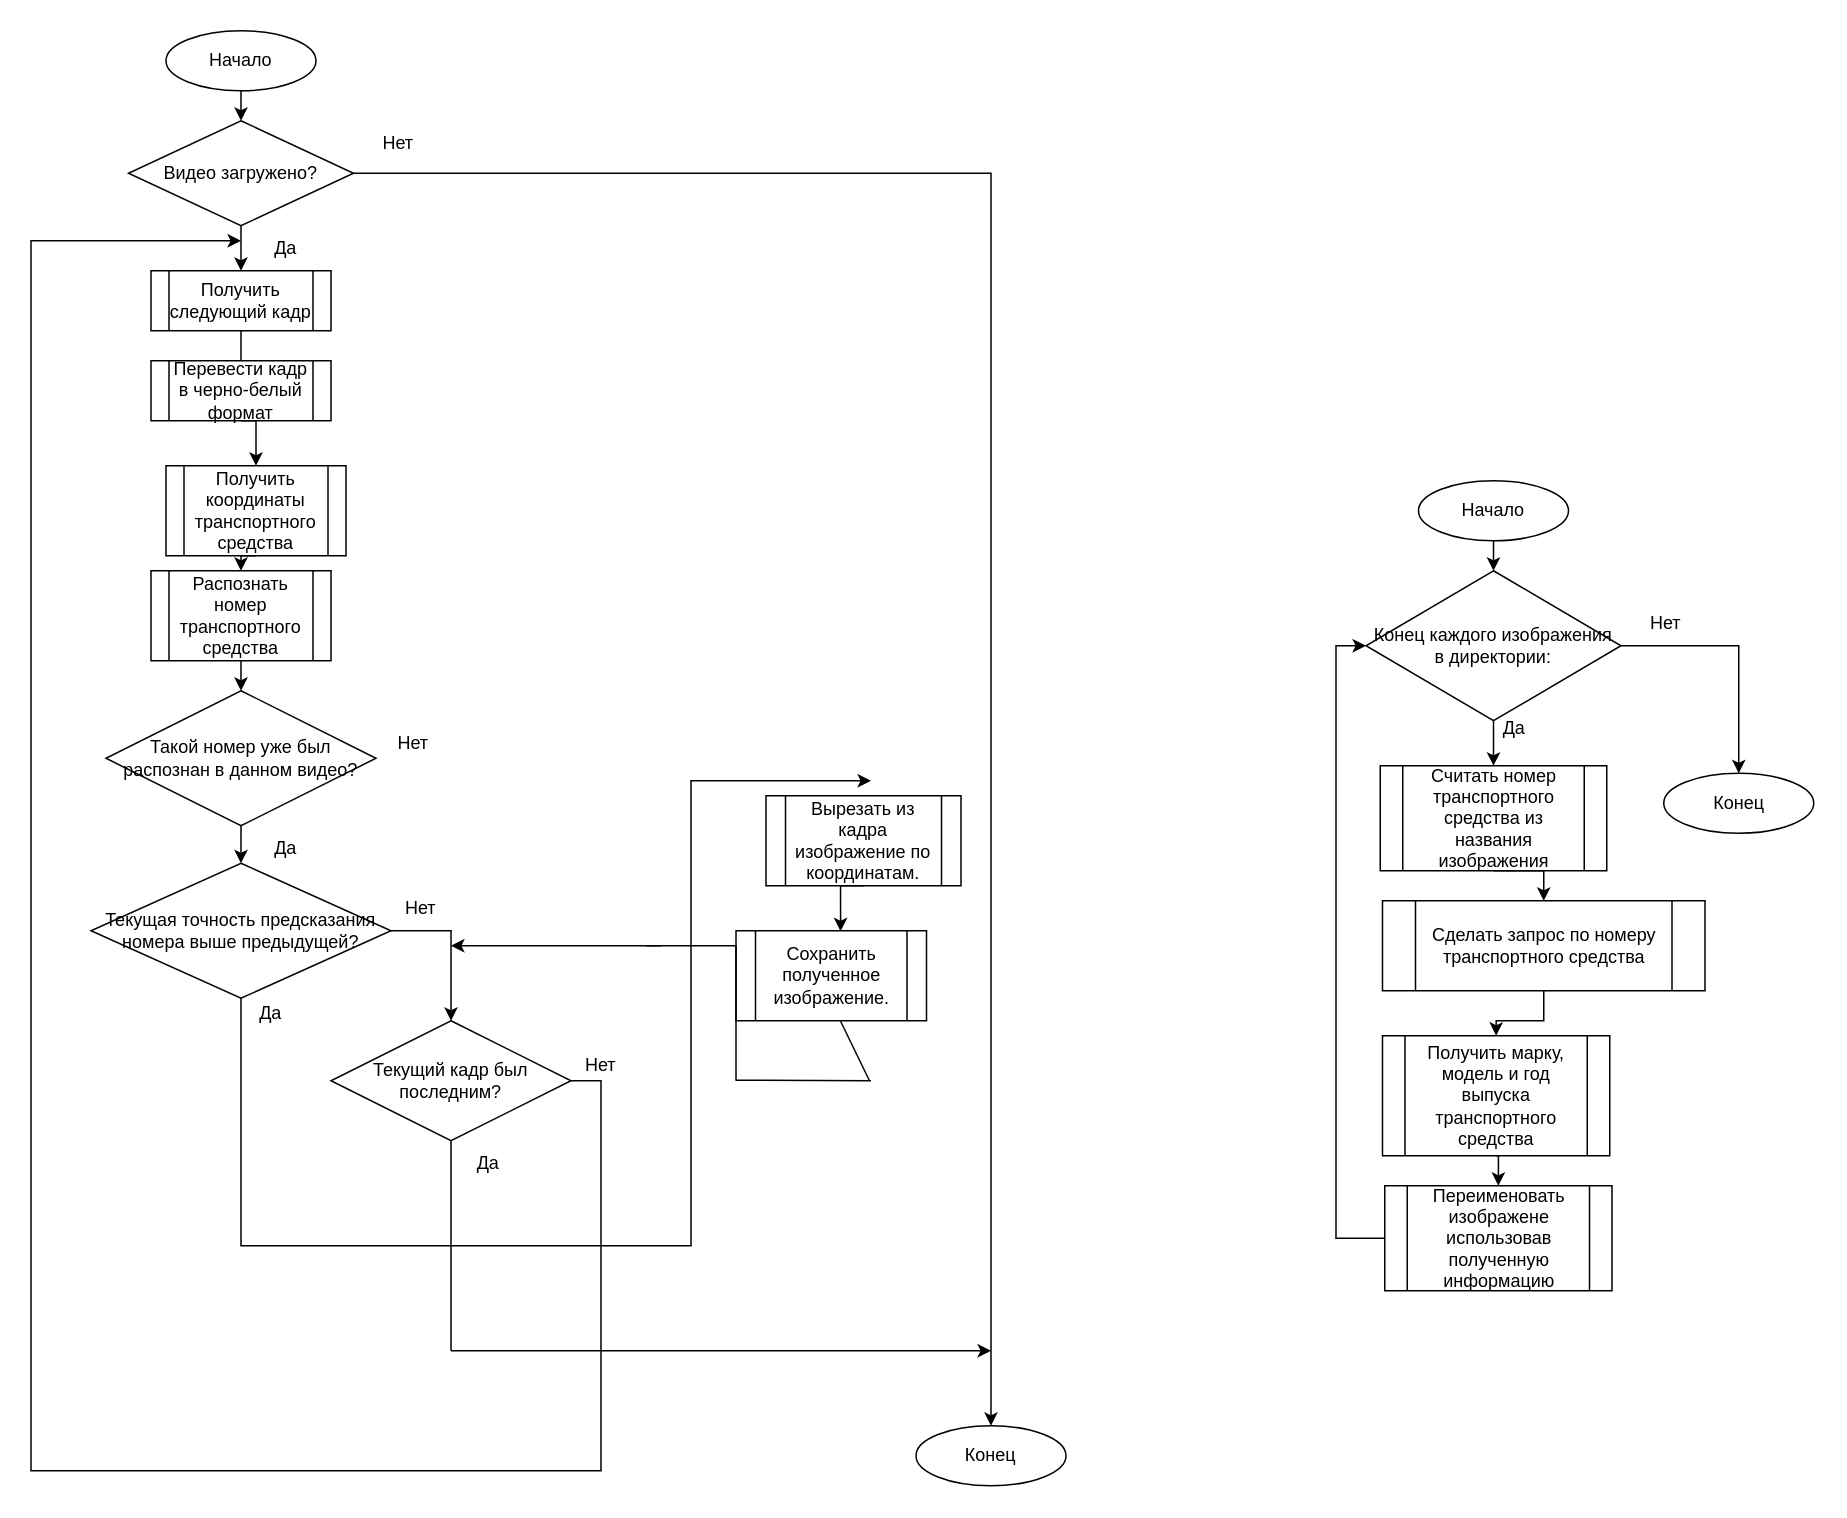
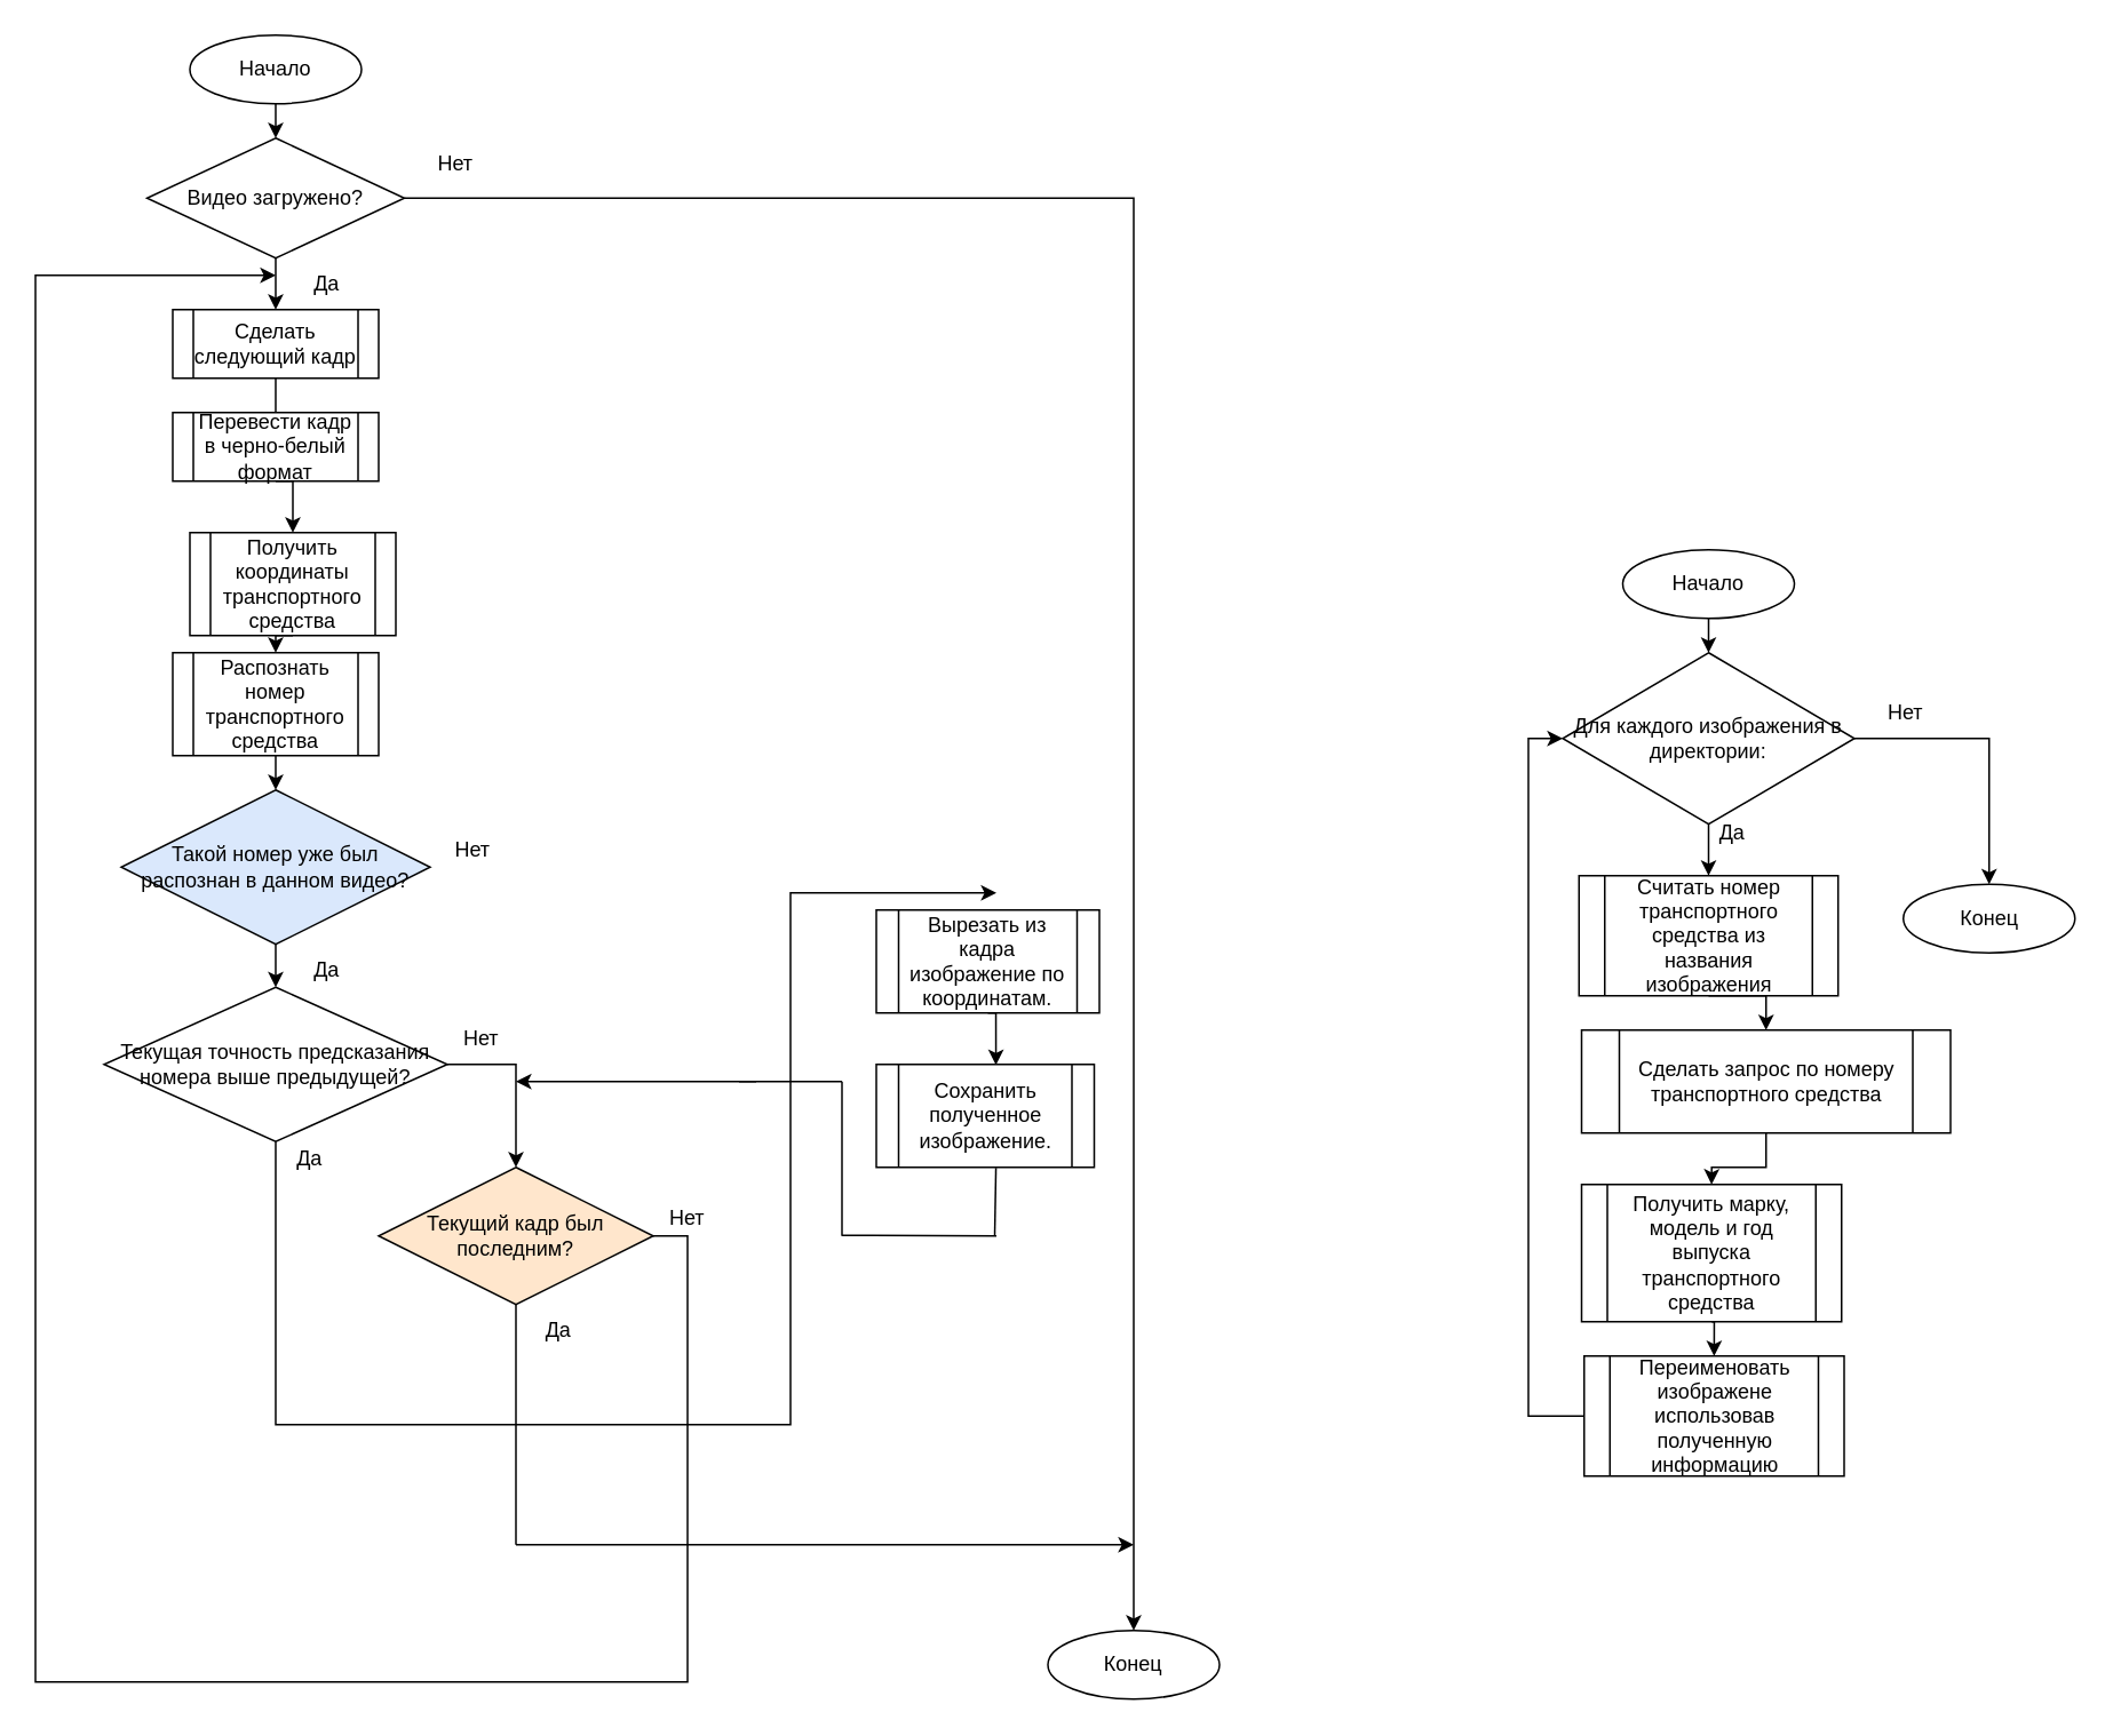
  <mxCell id="0" />
  <mxCell id="1" parent="0" />
  <mxCell id="2" style="edgeStyle=orthogonalEdgeStyle;rounded=0;orthogonalLoop=1;jettySize=auto;html=1;exitX=0.5;exitY=1;exitDx=0;exitDy=0;entryX=0.5;entryY=0;entryDx=0;entryDy=0;" parent="1" source="3" target="6" edge="1"><mxGeometry relative="1" as="geometry" /></mxCell>
  <mxCell id="3" value="Начало" style="ellipse;whiteSpace=wrap;html=1;" parent="1" vertex="1"><mxGeometry x="110" y="20" width="100" height="40" as="geometry" /></mxCell>
  <mxCell id="4" value="Конец" style="ellipse;whiteSpace=wrap;html=1;" parent="1" vertex="1"><mxGeometry x="610" y="950" width="100" height="40" as="geometry" /></mxCell>
  <mxCell id="5" style="edgeStyle=orthogonalEdgeStyle;rounded=0;orthogonalLoop=1;jettySize=auto;html=1;exitX=1;exitY=0.5;exitDx=0;exitDy=0;entryX=0.5;entryY=0;entryDx=0;entryDy=0;" parent="1" source="6" target="4" edge="1"><mxGeometry relative="1" as="geometry" /></mxCell>
  <mxCell id="6" value="Видео загружено?" style="rhombus;whiteSpace=wrap;html=1;" parent="1" vertex="1"><mxGeometry x="85" y="80" width="150" height="70" as="geometry" /></mxCell>
  <mxCell id="7" value="Нет" style="text;html=1;strokeColor=none;fillColor=none;align=center;verticalAlign=middle;whiteSpace=wrap;rounded=0;" parent="1" vertex="1"><mxGeometry x="235" y="80" width="60" height="30" as="geometry" /></mxCell>
  <mxCell id="8" value="Да" style="text;html=1;strokeColor=none;fillColor=none;align=center;verticalAlign=middle;whiteSpace=wrap;rounded=0;" parent="1" vertex="1"><mxGeometry x="160" y="150" width="60" height="30" as="geometry" /></mxCell>
  <mxCell id="9" style="edgeStyle=orthogonalEdgeStyle;rounded=0;orthogonalLoop=1;jettySize=auto;html=1;exitX=0.5;exitY=1;exitDx=0;exitDy=0;entryX=0.5;entryY=0;entryDx=0;entryDy=0;endArrow=none;" parent="1" source="10" target="13" edge="1"><mxGeometry relative="1" as="geometry" /></mxCell>
- <mxCell id="10" value="Получить следующий кадр" style="shape=process;whiteSpace=wrap;html=1;backgroundOutline=1;" parent="1" vertex="1"><mxGeometry x="100" y="180" width="120" height="40" as="geometry" /></mxCell>
+ <mxCell id="10" value="Сделать следующий кадр" style="shape=process;whiteSpace=wrap;html=1;backgroundOutline=1;" parent="1" vertex="1"><mxGeometry x="100" y="180" width="120" height="40" as="geometry" /></mxCell>
  <mxCell id="11" style="edgeStyle=orthogonalEdgeStyle;rounded=0;orthogonalLoop=1;jettySize=auto;html=1;exitX=0;exitY=0;exitDx=0;exitDy=0;entryX=0;entryY=1;entryDx=0;entryDy=0;" parent="1" source="8" target="8" edge="1"><mxGeometry relative="1" as="geometry" /></mxCell>
  <mxCell id="12" style="edgeStyle=orthogonalEdgeStyle;rounded=0;orthogonalLoop=1;jettySize=auto;html=1;exitX=0.5;exitY=1;exitDx=0;exitDy=0;entryX=0.5;entryY=0;entryDx=0;entryDy=0;" parent="1" source="13" target="15" edge="1"><mxGeometry relative="1" as="geometry" /></mxCell>
  <mxCell id="13" value="Перевести кадр в черно-белый формат" style="shape=process;whiteSpace=wrap;html=1;backgroundOutline=1;" parent="1" vertex="1"><mxGeometry x="100" y="240" width="120" height="40" as="geometry" /></mxCell>
  <mxCell id="14" style="edgeStyle=orthogonalEdgeStyle;rounded=0;orthogonalLoop=1;jettySize=auto;html=1;exitX=0.5;exitY=1;exitDx=0;exitDy=0;entryX=0.5;entryY=0;entryDx=0;entryDy=0;" parent="1" source="15" target="17" edge="1"><mxGeometry relative="1" as="geometry" /></mxCell>
  <mxCell id="15" value="Получить координаты транспортного средства" style="shape=process;whiteSpace=wrap;html=1;backgroundOutline=1;" parent="1" vertex="1"><mxGeometry x="110" y="310" width="120" height="60" as="geometry" /></mxCell>
  <mxCell id="16" style="edgeStyle=orthogonalEdgeStyle;rounded=0;orthogonalLoop=1;jettySize=auto;html=1;exitX=0.5;exitY=1;exitDx=0;exitDy=0;entryX=0.5;entryY=0;entryDx=0;entryDy=0;" parent="1" source="17" target="19" edge="1"><mxGeometry relative="1" as="geometry" /></mxCell>
  <mxCell id="17" value="Распознать номер транспортного средства" style="shape=process;whiteSpace=wrap;html=1;backgroundOutline=1;" parent="1" vertex="1"><mxGeometry x="100" y="380" width="120" height="60" as="geometry" /></mxCell>
  <mxCell id="18" style="edgeStyle=orthogonalEdgeStyle;rounded=0;orthogonalLoop=1;jettySize=auto;html=1;exitX=0.5;exitY=1;exitDx=0;exitDy=0;entryX=0.5;entryY=0;entryDx=0;entryDy=0;" parent="1" source="19" target="26" edge="1"><mxGeometry relative="1" as="geometry" /></mxCell>
- <mxCell id="19" value="Такой номер уже был распознан в данном видео?" style="rhombus;whiteSpace=wrap;html=1;" parent="1" vertex="1"><mxGeometry x="70" y="460" width="180" height="90" as="geometry" /></mxCell>
+ <mxCell id="19" value="Такой номер уже был распознан в данном видео?" style="rhombus;whiteSpace=wrap;html=1;fillColor=#dae8fc;" parent="1" vertex="1"><mxGeometry x="70" y="460" width="180" height="90" as="geometry" /></mxCell>
  <mxCell id="20" style="edgeStyle=orthogonalEdgeStyle;rounded=0;orthogonalLoop=1;jettySize=auto;html=1;exitX=0.5;exitY=1;exitDx=0;exitDy=0;entryX=0.549;entryY=0.006;entryDx=0;entryDy=0;entryPerimeter=0;" parent="1" source="21" target="22" edge="1"><mxGeometry relative="1" as="geometry" /></mxCell>
  <mxCell id="21" value="Вырезать из кадра изображение по координатам." style="shape=process;whiteSpace=wrap;html=1;backgroundOutline=1;" parent="1" vertex="1"><mxGeometry x="510" y="530" width="130" height="60" as="geometry" /></mxCell>
- <mxCell id="22" value="Сохранить полученное изображение." style="shape=process;whiteSpace=wrap;html=1;backgroundOutline=1;" parent="1" vertex="1"><mxGeometry x="490" y="620" width="127" height="60" as="geometry" /></mxCell>
+ <mxCell id="22" value="Сохранить полученное изображение." style="shape=process;whiteSpace=wrap;html=1;backgroundOutline=1;" parent="1" vertex="1"><mxGeometry x="510" y="620" width="127" height="60" as="geometry" /></mxCell>
  <mxCell id="23" value="Нет" style="text;html=1;strokeColor=none;fillColor=none;align=center;verticalAlign=middle;whiteSpace=wrap;rounded=0;" parent="1" vertex="1"><mxGeometry x="245" y="480" width="60" height="30" as="geometry" /></mxCell>
  <mxCell id="24" style="edgeStyle=orthogonalEdgeStyle;rounded=0;orthogonalLoop=1;jettySize=auto;html=1;exitX=1;exitY=0.5;exitDx=0;exitDy=0;entryX=0.5;entryY=0;entryDx=0;entryDy=0;" parent="1" source="26" target="28" edge="1"><mxGeometry relative="1" as="geometry" /></mxCell>
  <mxCell id="25" style="edgeStyle=orthogonalEdgeStyle;rounded=0;orthogonalLoop=1;jettySize=auto;html=1;exitX=0.5;exitY=1;exitDx=0;exitDy=0;" parent="1" source="26" edge="1"><mxGeometry relative="1" as="geometry"><Array as="points"><mxPoint x="160" y="830" /><mxPoint x="460" y="830" /><mxPoint x="460" y="520" /></Array><mxPoint x="580" y="520" as="targetPoint" /></mxGeometry></mxCell>
  <mxCell id="26" value="Текущая точность предсказания номера выше предыдущей?" style="rhombus;whiteSpace=wrap;html=1;" parent="1" vertex="1"><mxGeometry x="60" y="575" width="200" height="90" as="geometry" /></mxCell>
  <mxCell id="27" style="edgeStyle=orthogonalEdgeStyle;rounded=0;orthogonalLoop=1;jettySize=auto;html=1;exitX=1;exitY=0.5;exitDx=0;exitDy=0;" parent="1" source="28" edge="1"><mxGeometry relative="1" as="geometry"><mxPoint x="160" y="160" as="targetPoint" /><Array as="points"><mxPoint x="400" y="720" /><mxPoint x="400" y="980" /><mxPoint x="20" y="980" /><mxPoint x="20" y="160" /><mxPoint x="100" y="160" /></Array></mxGeometry></mxCell>
- <mxCell id="28" value="Текущий кадр был последним?" style="rhombus;whiteSpace=wrap;html=1;" parent="1" vertex="1"><mxGeometry x="220" y="680" width="160" height="80" as="geometry" /></mxCell>
+ <mxCell id="28" value="Текущий кадр был последним?" style="rhombus;whiteSpace=wrap;html=1;fillColor=#ffe6cc;" parent="1" vertex="1"><mxGeometry x="220" y="680" width="160" height="80" as="geometry" /></mxCell>
  <mxCell id="29" value="Нет" style="text;html=1;strokeColor=none;fillColor=none;align=center;verticalAlign=middle;whiteSpace=wrap;rounded=0;" parent="1" vertex="1"><mxGeometry x="250" y="590" width="60" height="30" as="geometry" /></mxCell>
  <mxCell id="30" value="" style="endArrow=none;html=1;rounded=0;entryX=0.5;entryY=1;entryDx=0;entryDy=0;" parent="1" target="28" edge="1"><mxGeometry width="50" height="50" relative="1" as="geometry"><mxPoint x="300" y="900" as="sourcePoint" /><mxPoint x="260" y="710" as="targetPoint" /></mxGeometry></mxCell>
  <mxCell id="31" value="" style="endArrow=classic;html=1;rounded=0;" parent="1" edge="1"><mxGeometry width="50" height="50" relative="1" as="geometry"><mxPoint x="300" y="900" as="sourcePoint" /><mxPoint x="660" y="900" as="targetPoint" /></mxGeometry></mxCell>
  <mxCell id="32" value="Да" style="text;html=1;strokeColor=none;fillColor=none;align=center;verticalAlign=middle;whiteSpace=wrap;rounded=0;" parent="1" vertex="1"><mxGeometry x="160" y="550" width="60" height="30" as="geometry" /></mxCell>
  <mxCell id="33" value="Да" style="text;html=1;strokeColor=none;fillColor=none;align=center;verticalAlign=middle;whiteSpace=wrap;rounded=0;" parent="1" vertex="1"><mxGeometry x="295" y="760" width="60" height="30" as="geometry" /></mxCell>
  <mxCell id="34" value="Нет" style="text;html=1;strokeColor=none;fillColor=none;align=center;verticalAlign=middle;whiteSpace=wrap;rounded=0;" parent="1" vertex="1"><mxGeometry x="370" y="695" width="60" height="30" as="geometry" /></mxCell>
  <mxCell id="35" value="Да" style="text;html=1;strokeColor=none;fillColor=none;align=center;verticalAlign=middle;whiteSpace=wrap;rounded=0;" parent="1" vertex="1"><mxGeometry x="150" y="660" width="60" height="30" as="geometry" /></mxCell>
  <mxCell id="36" value="" style="endArrow=none;html=1;rounded=0;" parent="1" edge="1"><mxGeometry width="50" height="50" relative="1" as="geometry"><mxPoint x="430" y="630" as="sourcePoint" /><mxPoint x="490" y="630" as="targetPoint" /></mxGeometry></mxCell>
  <mxCell id="37" value="" style="endArrow=classic;html=1;rounded=0;" parent="1" edge="1"><mxGeometry width="50" height="50" relative="1" as="geometry"><mxPoint x="440" y="630" as="sourcePoint" /><mxPoint x="300" y="630" as="targetPoint" /></mxGeometry></mxCell>
  <mxCell id="38" value="" style="endArrow=none;html=1;rounded=0;" parent="1" edge="1"><mxGeometry width="50" height="50" relative="1" as="geometry"><mxPoint x="490" y="720" as="sourcePoint" /><mxPoint x="490" y="630" as="targetPoint" /></mxGeometry></mxCell>
  <mxCell id="39" value="" style="endArrow=none;html=1;rounded=0;" parent="1" edge="1"><mxGeometry width="50" height="50" relative="1" as="geometry"><mxPoint x="490" y="719.66" as="sourcePoint" /><mxPoint x="580" y="720" as="targetPoint" /></mxGeometry></mxCell>
  <mxCell id="40" value="" style="endArrow=none;html=1;rounded=0;entryX=0.549;entryY=1.006;entryDx=0;entryDy=0;entryPerimeter=0;" parent="1" target="22" edge="1"><mxGeometry width="50" height="50" relative="1" as="geometry"><mxPoint x="579" y="720" as="sourcePoint" /><mxPoint x="500" y="660" as="targetPoint" /></mxGeometry></mxCell>
  <mxCell id="41" style="edgeStyle=orthogonalEdgeStyle;rounded=0;orthogonalLoop=1;jettySize=auto;html=1;exitX=0.5;exitY=1;exitDx=0;exitDy=0;entryX=0.5;entryY=0;entryDx=0;entryDy=0;" edge="1" parent="1" source="42" target="54"><mxGeometry relative="1" as="geometry" /></mxCell>
  <mxCell id="42" value="Начало" style="ellipse;whiteSpace=wrap;html=1;" vertex="1" parent="1"><mxGeometry x="945" y="320" width="100" height="40" as="geometry" /></mxCell>
  <mxCell id="43" value="Конец" style="ellipse;whiteSpace=wrap;html=1;" vertex="1" parent="1"><mxGeometry x="1108.5" y="515" width="100" height="40" as="geometry" /></mxCell>
  <mxCell id="44" style="edgeStyle=orthogonalEdgeStyle;rounded=0;orthogonalLoop=1;jettySize=auto;html=1;exitX=0.5;exitY=1;exitDx=0;exitDy=0;entryX=0.5;entryY=0;entryDx=0;entryDy=0;" edge="1" parent="1" source="45" target="47"><mxGeometry relative="1" as="geometry" /></mxCell>
  <mxCell id="45" value="Считать номер транспортного средства из названия изображения" style="shape=process;whiteSpace=wrap;html=1;backgroundOutline=1;" vertex="1" parent="1"><mxGeometry x="919.5" y="510" width="151" height="70" as="geometry" /></mxCell>
  <mxCell id="46" style="edgeStyle=orthogonalEdgeStyle;rounded=0;orthogonalLoop=1;jettySize=auto;html=1;exitX=0.5;exitY=1;exitDx=0;exitDy=0;entryX=0.5;entryY=0;entryDx=0;entryDy=0;" edge="1" parent="1" source="47" target="49"><mxGeometry relative="1" as="geometry" /></mxCell>
  <mxCell id="47" value="Сделать запрос по номеру транспортного средства" style="shape=process;whiteSpace=wrap;html=1;backgroundOutline=1;" vertex="1" parent="1"><mxGeometry x="921" y="600" width="215" height="60" as="geometry" /></mxCell>
  <mxCell id="48" style="edgeStyle=orthogonalEdgeStyle;rounded=0;orthogonalLoop=1;jettySize=auto;html=1;exitX=0.5;exitY=1;exitDx=0;exitDy=0;entryX=0.5;entryY=0;entryDx=0;entryDy=0;" edge="1" parent="1" source="49" target="51"><mxGeometry relative="1" as="geometry" /></mxCell>
  <mxCell id="49" value="Получить марку, модель и год выпуска транспортного средства" style="shape=process;whiteSpace=wrap;html=1;backgroundOutline=1;" vertex="1" parent="1"><mxGeometry x="921" y="690" width="151.5" height="80" as="geometry" /></mxCell>
  <mxCell id="50" style="edgeStyle=orthogonalEdgeStyle;rounded=0;orthogonalLoop=1;jettySize=auto;html=1;exitX=0;exitY=0.5;exitDx=0;exitDy=0;entryX=0;entryY=0.5;entryDx=0;entryDy=0;" edge="1" parent="1" source="51" target="54"><mxGeometry relative="1" as="geometry" /></mxCell>
  <mxCell id="51" value="Переименовать изображене использовав полученную информацию" style="shape=process;whiteSpace=wrap;html=1;backgroundOutline=1;" vertex="1" parent="1"><mxGeometry x="922.5" y="790" width="151.5" height="70" as="geometry" /></mxCell>
  <mxCell id="52" style="edgeStyle=orthogonalEdgeStyle;rounded=0;orthogonalLoop=1;jettySize=auto;html=1;entryX=0.5;entryY=0;entryDx=0;entryDy=0;" edge="1" parent="1" source="54" target="43"><mxGeometry relative="1" as="geometry" /></mxCell>
  <mxCell id="53" style="edgeStyle=orthogonalEdgeStyle;rounded=0;orthogonalLoop=1;jettySize=auto;html=1;exitX=0.5;exitY=1;exitDx=0;exitDy=0;entryX=0.5;entryY=0;entryDx=0;entryDy=0;" edge="1" parent="1" source="54" target="45"><mxGeometry relative="1" as="geometry" /></mxCell>
- <mxCell id="54" value="Конец каждого изображения в директории:" style="rhombus;whiteSpace=wrap;html=1;" vertex="1" parent="1"><mxGeometry x="910" y="380" width="170" height="100" as="geometry" /></mxCell>
+ <mxCell id="54" value="Для каждого изображения в директории:" style="rhombus;whiteSpace=wrap;html=1;" vertex="1" parent="1"><mxGeometry x="910" y="380" width="170" height="100" as="geometry" /></mxCell>
  <mxCell id="55" value="Да" style="text;html=1;strokeColor=none;fillColor=none;align=center;verticalAlign=middle;whiteSpace=wrap;rounded=0;" vertex="1" parent="1"><mxGeometry x="978.5" y="470" width="60" height="30" as="geometry" /></mxCell>
  <mxCell id="56" value="Нет" style="text;html=1;strokeColor=none;fillColor=none;align=center;verticalAlign=middle;whiteSpace=wrap;rounded=0;" vertex="1" parent="1"><mxGeometry x="1080" y="400" width="60" height="30" as="geometry" /></mxCell>
